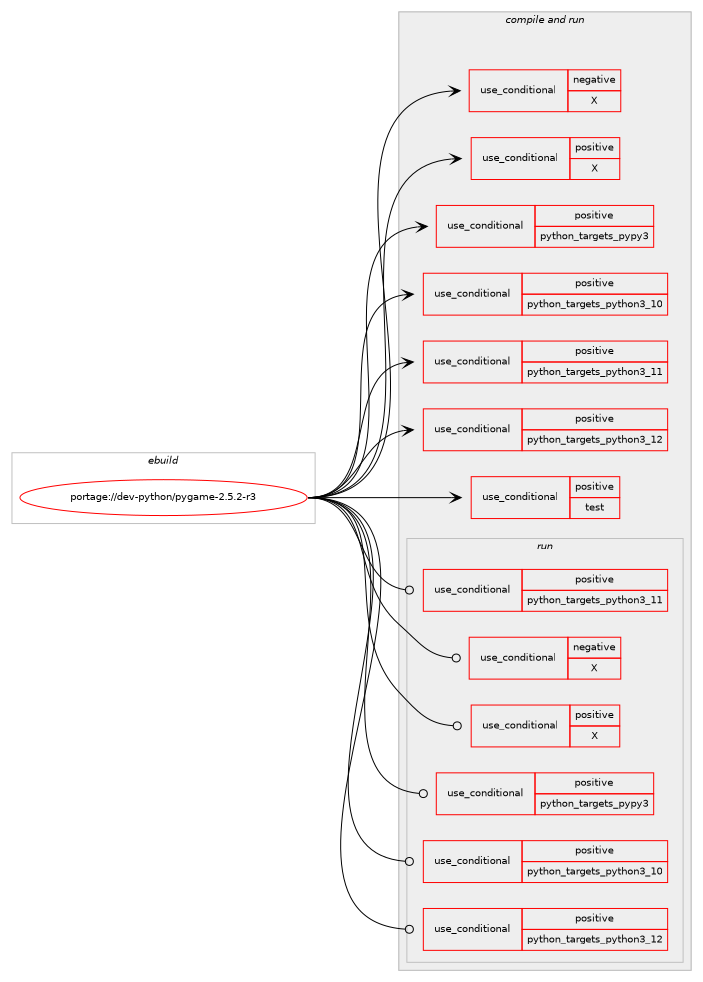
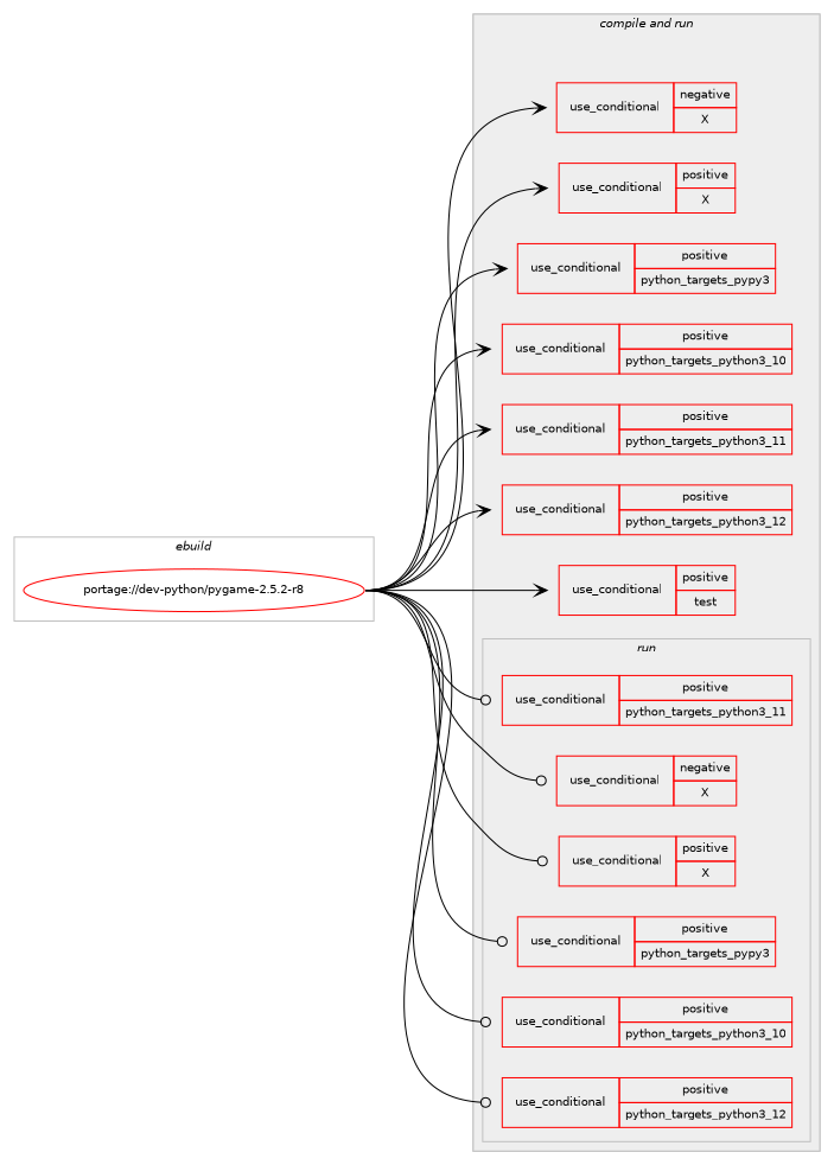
  digraph {
    compound=true
    concentrate=true
    fontname=Helvetica
    fontsize=10
    newrank=true
    rankdir=LR
    ranksep=1.5
    node [color=red fontname=Helvetica fontsize=10 shape=none]
    edge [arrowhead=vee headport=w style=solid tailport=e weight=20]
-   n1 [label="portage://dev-python/pygame-2.5.2-r3" width=4 shape=""]
+   n1 [label="portage://dev-python/pygame-2.5.2-r8" width=4 shape=""]
    n2 [label=<<TABLE BORDER="0" CELLBORDER="1" CELLSPACING="0" CELLPADDING="4"><TR><TD ROWSPAN="3" CELLPADDING="10">use_conditional</TD></TR><TR><TD>negative</TD></TR><TR><TD>X</TD></TR></TABLE>>]
    n3 [label=<<TABLE BORDER="0" CELLBORDER="1" CELLSPACING="0" CELLPADDING="4"><TR><TD ROWSPAN="3" CELLPADDING="10">use_conditional</TD></TR><TR><TD>positive</TD></TR><TR><TD>X</TD></TR></TABLE>>]
    n4 [label=<<TABLE BORDER="0" CELLBORDER="1" CELLSPACING="0" CELLPADDING="4"><TR><TD ROWSPAN="3" CELLPADDING="10">use_conditional</TD></TR><TR><TD>positive</TD></TR><TR><TD>python_targets_pypy3</TD></TR></TABLE>>]
    n5 [label=<<TABLE BORDER="0" CELLBORDER="1" CELLSPACING="0" CELLPADDING="4"><TR><TD ROWSPAN="3" CELLPADDING="10">use_conditional</TD></TR><TR><TD>positive</TD></TR><TR><TD>python_targets_python3_10</TD></TR></TABLE>>]
    n6 [label=<<TABLE BORDER="0" CELLBORDER="1" CELLSPACING="0" CELLPADDING="4"><TR><TD ROWSPAN="3" CELLPADDING="10">use_conditional</TD></TR><TR><TD>positive</TD></TR><TR><TD>python_targets_python3_11</TD></TR></TABLE>>]
    n7 [label=<<TABLE BORDER="0" CELLBORDER="1" CELLSPACING="0" CELLPADDING="4"><TR><TD ROWSPAN="3" CELLPADDING="10">use_conditional</TD></TR><TR><TD>positive</TD></TR><TR><TD>python_targets_python3_12</TD></TR></TABLE>>]
    n8 [label=<<TABLE BORDER="0" CELLBORDER="1" CELLSPACING="0" CELLPADDING="4"><TR><TD ROWSPAN="3" CELLPADDING="10">use_conditional</TD></TR><TR><TD>positive</TD></TR><TR><TD>test</TD></TR></TABLE>>]
    n9 [label=<<TABLE BORDER="0" CELLBORDER="1" CELLSPACING="0" CELLPADDING="4"><TR><TD ROWSPAN="3" CELLPADDING="10">use_conditional</TD></TR><TR><TD>positive</TD></TR><TR><TD>python_targets_python3_11</TD></TR></TABLE>>]
    n10 [label=<<TABLE BORDER="0" CELLBORDER="1" CELLSPACING="0" CELLPADDING="4"><TR><TD ROWSPAN="3" CELLPADDING="10">use_conditional</TD></TR><TR><TD>negative</TD></TR><TR><TD>X</TD></TR></TABLE>>]
    n11 [label=<<TABLE BORDER="0" CELLBORDER="1" CELLSPACING="0" CELLPADDING="4"><TR><TD ROWSPAN="3" CELLPADDING="10">use_conditional</TD></TR><TR><TD>positive</TD></TR><TR><TD>X</TD></TR></TABLE>>]
    n12 [label=<<TABLE BORDER="0" CELLBORDER="1" CELLSPACING="0" CELLPADDING="4"><TR><TD ROWSPAN="3" CELLPADDING="10">use_conditional</TD></TR><TR><TD>positive</TD></TR><TR><TD>python_targets_pypy3</TD></TR></TABLE>>]
    n13 [label=<<TABLE BORDER="0" CELLBORDER="1" CELLSPACING="0" CELLPADDING="4"><TR><TD ROWSPAN="3" CELLPADDING="10">use_conditional</TD></TR><TR><TD>positive</TD></TR><TR><TD>python_targets_python3_10</TD></TR></TABLE>>]
    n14 [label=<<TABLE BORDER="0" CELLBORDER="1" CELLSPACING="0" CELLPADDING="4"><TR><TD ROWSPAN="3" CELLPADDING="10">use_conditional</TD></TR><TR><TD>positive</TD></TR><TR><TD>python_targets_python3_12</TD></TR></TABLE>>]
    subgraph cluster_1 {
      color=gray
      label=<<i>ebuild</i>>
      rank=same
      n1
    }
    subgraph cluster_2 {
      color=gray
      label=<<i>dependencies</i>>
      subgraph cluster_3 {
        color=gray
        fillcolor="#eeeeee"
        label=<<i>compile</i>>
        style=filled
        subgraph sub_4 {
          color=gray
          fillcolor="#eeeeee"
          label=<<i>compile</i>>
          style=filled
          n2
        }
        subgraph sub_5 {
          color=gray
          fillcolor="#eeeeee"
          label=<<i>compile</i>>
          style=filled
          n3
        }
        subgraph sub_6 {
          color=gray
          fillcolor="#eeeeee"
          label=<<i>compile</i>>
          style=filled
          n4
        }
        subgraph sub_7 {
          color=gray
          fillcolor="#eeeeee"
          label=<<i>compile</i>>
          style=filled
          n5
        }
        subgraph sub_8 {
          color=gray
          fillcolor="#eeeeee"
          label=<<i>compile</i>>
          style=filled
          n6
        }
        subgraph sub_9 {
          color=gray
          fillcolor="#eeeeee"
          label=<<i>compile</i>>
          style=filled
          n7
        }
        subgraph sub_10 {
          color=gray
          fillcolor="#eeeeee"
          label=<<i>compile</i>>
          style=filled
          n8
        }
      }
      subgraph cluster_11 {
        color=gray
        fillcolor="#eeeeee"
        label=<<i>compile and run</i>>
        style=filled
      }
      subgraph cluster_12 {
        color=gray
        fillcolor="#eeeeee"
        label=<<i>run</i>>
        style=filled
        subgraph sub_13 {
          color=gray
          fillcolor="#eeeeee"
          label=<<i>run</i>>
          style=filled
          n9
        }
        subgraph sub_14 {
          color=gray
          fillcolor="#eeeeee"
          label=<<i>run</i>>
          style=filled
          n10
        }
        subgraph sub_15 {
          color=gray
          fillcolor="#eeeeee"
          label=<<i>run</i>>
          style=filled
          n11
        }
        subgraph sub_16 {
          color=gray
          fillcolor="#eeeeee"
          label=<<i>run</i>>
          style=filled
          n12
        }
        subgraph sub_17 {
          color=gray
          fillcolor="#eeeeee"
          label=<<i>run</i>>
          style=filled
          n13
        }
        subgraph sub_18 {
          color=gray
          fillcolor="#eeeeee"
          label=<<i>run</i>>
          style=filled
          n14
        }
      }
    }
    subgraph cluster_19 {
      color=gray
      label=<<i>candidates</i>>
      rank=same
    }
    n1 -> n2
    n1 -> n3
    n1 -> n4
    n1 -> n5
    n1 -> n6
    n1 -> n7
    n1 -> n8
    n1 -> n9 [arrowhead=odot]
    n1 -> n10 [arrowhead=odot]
    n1 -> n11 [arrowhead=odot]
    n1 -> n12 [arrowhead=odot]
    n1 -> n13 [arrowhead=odot]
    n1 -> n14 [arrowhead=odot]
  }
